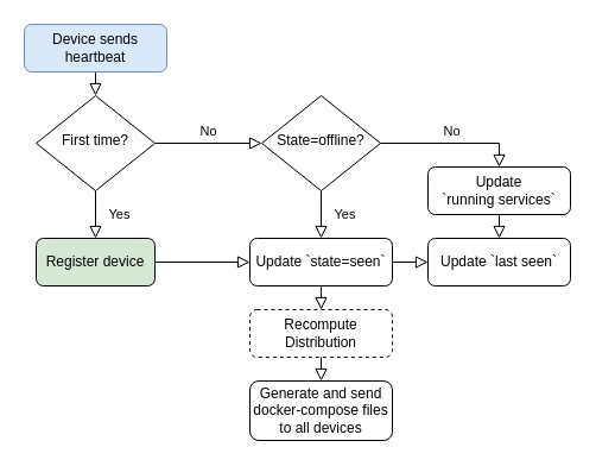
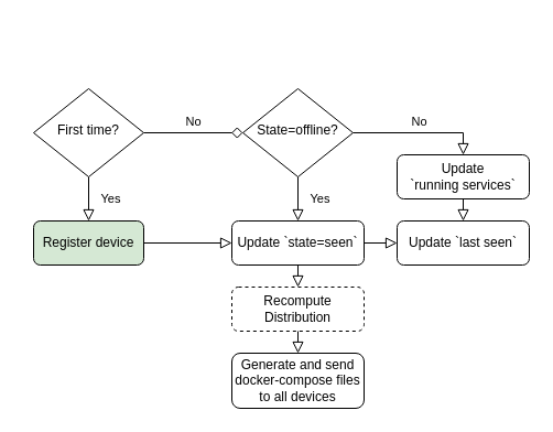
  <mxCell id="0" />
  <mxCell id="1" parent="0" />
- <mxCell id="2" value="" style="rounded=0;html=1;jettySize=auto;orthogonalLoop=1;fontSize=11;endArrow=block;endFill=0;endSize=8;strokeWidth=1;shadow=0;labelBackgroundColor=none;edgeStyle=orthogonalEdgeStyle;exitX=0.5;exitY=1;exitDx=0;exitDy=0;entryX=0.5;entryY=0;entryDx=0;entryDy=0;" parent="1" source="3" target="6" edge="1"><mxGeometry relative="1" as="geometry"><mxPoint x="90" y="0" as="sourcePoint" /><mxPoint x="80" y="70" as="targetPoint" /><Array as="points" /></mxGeometry></mxCell>
- <mxCell id="3" value="Device sends heartbeat" style="rounded=1;whiteSpace=wrap;html=1;fontSize=12;glass=0;strokeWidth=1;shadow=0;fillColor=#dae8fc;strokeColor=#6c8ebf;" parent="1" vertex="1"><mxGeometry x="20" y="20" width="120" height="40" as="geometry" /></mxCell>
  <mxCell id="4" value="Yes" style="rounded=0;html=1;jettySize=auto;orthogonalLoop=1;fontSize=11;endArrow=block;endFill=0;endSize=8;strokeWidth=1;shadow=0;labelBackgroundColor=none;edgeStyle=orthogonalEdgeStyle;entryX=0.5;entryY=0;entryDx=0;entryDy=0;exitX=0.5;exitY=1;exitDx=0;exitDy=0;" parent="1" source="6" target="14" edge="1"><mxGeometry y="20" relative="1" as="geometry"><mxPoint as="offset" /><mxPoint x="80" y="180" as="targetPoint" /><Array as="points" /></mxGeometry></mxCell>
- <mxCell id="5" value="No" style="edgeStyle=orthogonalEdgeStyle;rounded=0;html=1;jettySize=auto;orthogonalLoop=1;fontSize=11;endArrow=block;endFill=0;endSize=8;strokeWidth=1;shadow=0;labelBackgroundColor=none;entryX=0;entryY=0.5;entryDx=0;entryDy=0;" parent="1" source="6" target="9" edge="1"><mxGeometry y="10" relative="1" as="geometry"><mxPoint as="offset" /></mxGeometry></mxCell>
+ <mxCell id="5" value="No" style="edgeStyle=orthogonalEdgeStyle;rounded=0;html=1;jettySize=auto;orthogonalLoop=1;fontSize=11;endArrow=diamond;endFill=0;endSize=8;strokeWidth=1;shadow=0;labelBackgroundColor=none;entryX=0;entryY=0.5;entryDx=0;entryDy=0;" parent="1" source="6" target="9" edge="1"><mxGeometry y="10" relative="1" as="geometry"><mxPoint as="offset" /></mxGeometry></mxCell>
  <mxCell id="6" value="First time?" style="rhombus;whiteSpace=wrap;html=1;shadow=0;fontFamily=Helvetica;fontSize=12;align=center;strokeWidth=1;spacing=6;spacingTop=-4;" parent="1" vertex="1"><mxGeometry x="30" y="80" width="100" height="80" as="geometry" /></mxCell>
  <mxCell id="7" value="Update `last seen`" style="rounded=1;whiteSpace=wrap;html=1;fontSize=12;glass=0;strokeWidth=1;shadow=0;" parent="1" vertex="1"><mxGeometry x="360" y="200" width="120" height="40" as="geometry" /></mxCell>
  <mxCell id="8" value="" style="edgeStyle=orthogonalEdgeStyle;rounded=0;html=1;jettySize=auto;orthogonalLoop=1;fontSize=11;endArrow=block;endFill=0;endSize=8;strokeWidth=1;shadow=0;labelBackgroundColor=none;entryX=0;entryY=0.5;entryDx=0;entryDy=0;exitX=1;exitY=0.5;exitDx=0;exitDy=0;" parent="1" source="14" target="11" edge="1"><mxGeometry y="10" relative="1" as="geometry"><mxPoint as="offset" /><mxPoint x="130" y="220" as="sourcePoint" /><mxPoint x="180" y="220" as="targetPoint" /></mxGeometry></mxCell>
  <mxCell id="9" value="State=offline?" style="rhombus;whiteSpace=wrap;html=1;shadow=0;fontFamily=Helvetica;fontSize=12;align=center;strokeWidth=1;spacing=6;spacingTop=-4;" vertex="1" parent="1"><mxGeometry x="220" y="80" width="100" height="80" as="geometry" /></mxCell>
  <mxCell id="10" value="Yes" style="edgeStyle=orthogonalEdgeStyle;rounded=0;html=1;jettySize=auto;orthogonalLoop=1;fontSize=11;endArrow=block;endFill=0;endSize=8;strokeWidth=1;shadow=0;labelBackgroundColor=none;exitX=0.5;exitY=1;exitDx=0;exitDy=0;entryX=0.5;entryY=0;entryDx=0;entryDy=0;" edge="1" parent="1" source="9" target="11"><mxGeometry y="20" relative="1" as="geometry"><mxPoint as="offset" /><mxPoint x="140" y="250" as="sourcePoint" /><mxPoint x="270" y="200" as="targetPoint" /></mxGeometry></mxCell>
  <mxCell id="11" value="Update `state=seen`" style="rounded=1;whiteSpace=wrap;html=1;fontSize=12;glass=0;strokeWidth=1;shadow=0;" vertex="1" parent="1"><mxGeometry x="210" y="200" width="120" height="40" as="geometry" /></mxCell>
  <mxCell id="12" value="No" style="edgeStyle=orthogonalEdgeStyle;rounded=0;html=1;jettySize=auto;orthogonalLoop=1;fontSize=11;endArrow=block;endFill=0;endSize=8;strokeWidth=1;shadow=0;labelBackgroundColor=none;exitX=1;exitY=0.5;exitDx=0;exitDy=0;entryX=0.5;entryY=0;entryDx=0;entryDy=0;" edge="1" parent="1" source="9" target="19"><mxGeometry y="10" relative="1" as="geometry"><mxPoint as="offset" /><mxPoint x="140" y="130" as="sourcePoint" /><mxPoint x="430" y="120" as="targetPoint" /><Array as="points"><mxPoint x="420" y="120" /></Array></mxGeometry></mxCell>
  <mxCell id="13" value="" style="edgeStyle=orthogonalEdgeStyle;rounded=0;html=1;jettySize=auto;orthogonalLoop=1;fontSize=11;endArrow=block;endFill=0;endSize=8;strokeWidth=1;shadow=0;labelBackgroundColor=none;entryX=0;entryY=0.5;entryDx=0;entryDy=0;exitX=1;exitY=0.5;exitDx=0;exitDy=0;" edge="1" parent="1" source="11" target="7"><mxGeometry y="10" relative="1" as="geometry"><mxPoint as="offset" /><mxPoint x="330" y="110" as="sourcePoint" /><mxPoint x="460" y="210" as="targetPoint" /></mxGeometry></mxCell>
  <mxCell id="14" value="Register&amp;nbsp;device" style="rounded=1;whiteSpace=wrap;html=1;fontSize=12;glass=0;strokeWidth=1;shadow=0;fillColor=#d5e8d4;" vertex="1" parent="1"><mxGeometry x="30" y="200" width="100" height="40" as="geometry" /></mxCell>
  <mxCell id="15" value="Recompute Distribution" style="rounded=1;whiteSpace=wrap;html=1;fontSize=12;glass=0;strokeWidth=1;shadow=0;dashed=1;" vertex="1" parent="1"><mxGeometry x="210" y="260" width="120" height="40" as="geometry" /></mxCell>
  <mxCell id="16" value="" style="edgeStyle=orthogonalEdgeStyle;rounded=0;html=1;jettySize=auto;orthogonalLoop=1;fontSize=11;endArrow=block;endFill=0;endSize=8;strokeWidth=1;shadow=0;labelBackgroundColor=none;entryX=0.5;entryY=0;entryDx=0;entryDy=0;" edge="1" parent="1" target="15"><mxGeometry y="10" relative="1" as="geometry"><mxPoint as="offset" /><mxPoint x="270" y="240" as="sourcePoint" /><mxPoint x="220" y="230" as="targetPoint" /></mxGeometry></mxCell>
  <mxCell id="17" value="Generate and send docker-compose files&lt;br&gt;to all devices" style="rounded=1;whiteSpace=wrap;html=1;fontSize=12;glass=0;strokeWidth=1;shadow=0;" vertex="1" parent="1"><mxGeometry x="210" y="320" width="120" height="50" as="geometry" /></mxCell>
  <mxCell id="18" value="" style="edgeStyle=orthogonalEdgeStyle;rounded=0;html=1;jettySize=auto;orthogonalLoop=1;fontSize=11;endArrow=block;endFill=0;endSize=8;strokeWidth=1;shadow=0;labelBackgroundColor=none;entryX=0.5;entryY=0;entryDx=0;entryDy=0;exitX=0.5;exitY=1;exitDx=0;exitDy=0;" edge="1" parent="1" source="15" target="17"><mxGeometry y="10" relative="1" as="geometry"><mxPoint as="offset" /><mxPoint x="280" y="250" as="sourcePoint" /><mxPoint x="280" y="270" as="targetPoint" /></mxGeometry></mxCell>
  <mxCell id="19" value="Update &lt;br&gt;`running services`" style="rounded=1;whiteSpace=wrap;html=1;fontSize=12;glass=0;strokeWidth=1;shadow=0;" vertex="1" parent="1"><mxGeometry x="360" y="140" width="120" height="40" as="geometry" /></mxCell>
  <mxCell id="20" value="" style="edgeStyle=orthogonalEdgeStyle;rounded=0;html=1;jettySize=auto;orthogonalLoop=1;fontSize=11;endArrow=block;endFill=0;endSize=8;strokeWidth=1;shadow=0;labelBackgroundColor=none;exitX=0.5;exitY=1;exitDx=0;exitDy=0;" edge="1" parent="1" source="19"><mxGeometry y="10" relative="1" as="geometry"><mxPoint as="offset" /><mxPoint x="280" y="250" as="sourcePoint" /><mxPoint x="420" y="200" as="targetPoint" /></mxGeometry></mxCell>
